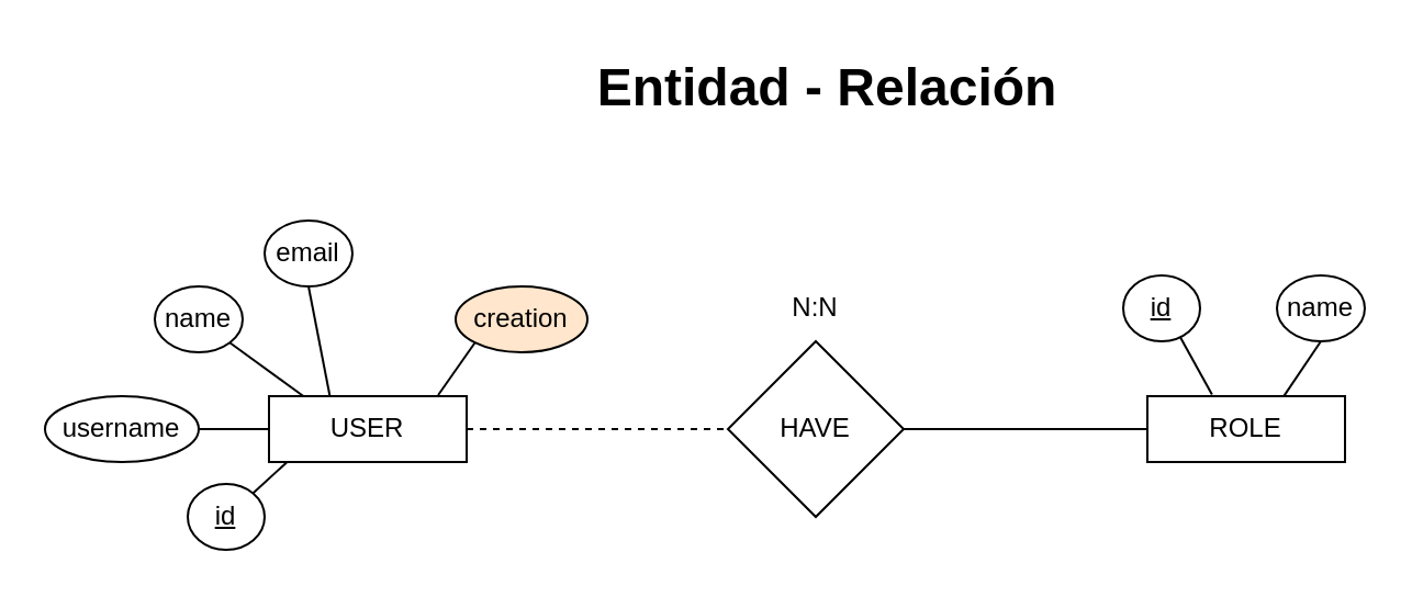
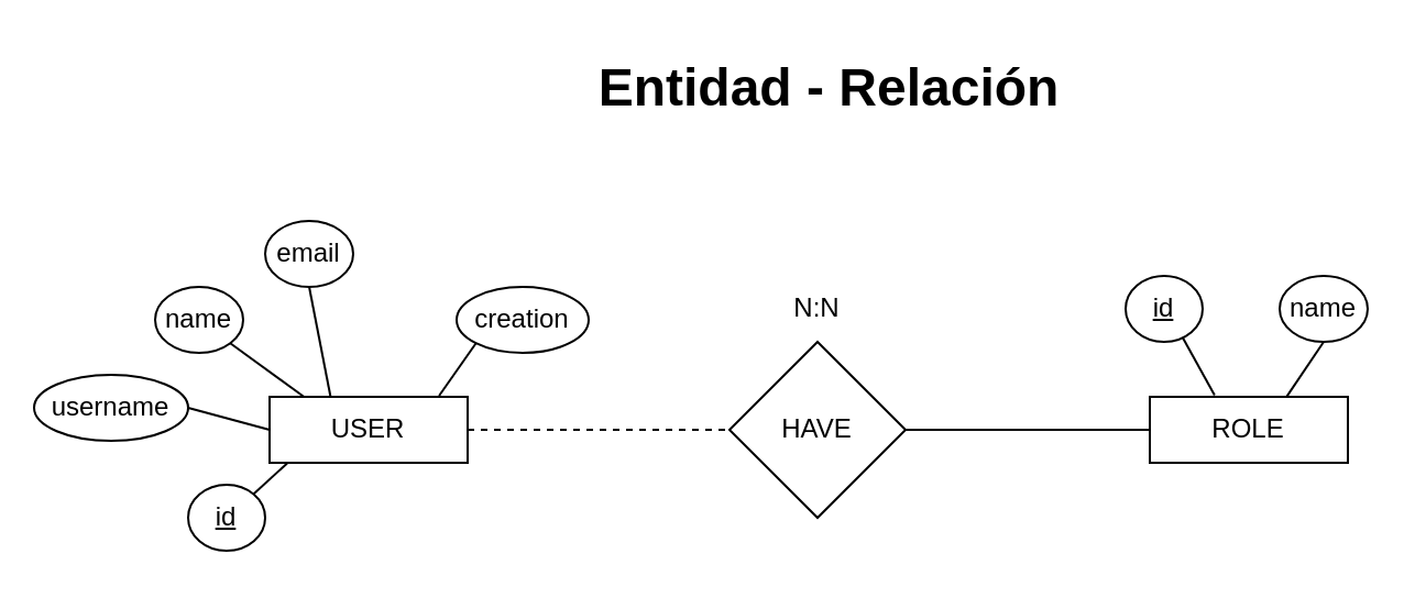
  <mxCell id="0" />
  <mxCell id="1" parent="0" />
  <mxCell id="2" style="rounded=0;orthogonalLoop=1;jettySize=auto;html=1;exitX=1;exitY=0.5;exitDx=0;exitDy=0;entryX=0;entryY=0.5;entryDx=0;entryDy=0;endArrow=none;endFill=0;dashed=1;" edge="1" parent="1" source="3" target="16"><mxGeometry relative="1" as="geometry"><mxPoint x="325" y="195" as="targetPoint" /></mxGeometry></mxCell>
  <mxCell id="3" value="USER" style="rounded=0;whiteSpace=wrap;html=1;" vertex="1" parent="1"><mxGeometry x="122" y="180" width="90" height="30" as="geometry" /></mxCell>
  <mxCell id="4" value="id" style="ellipse;whiteSpace=wrap;html=1;fontStyle=4" vertex="1" parent="1"><mxGeometry x="85" y="220" width="35" height="30" as="geometry" /></mxCell>
  <mxCell id="5" style="rounded=0;orthogonalLoop=1;jettySize=auto;html=1;exitX=1;exitY=0;exitDx=0;exitDy=0;entryX=0.089;entryY=1.007;entryDx=0;entryDy=0;endArrow=none;endFill=0;entryPerimeter=0;" edge="1" parent="1" source="4" target="3"><mxGeometry relative="1" as="geometry"><mxPoint x="119.41" y="227.41" as="sourcePoint" /></mxGeometry></mxCell>
  <mxCell id="6" style="rounded=0;orthogonalLoop=1;jettySize=auto;html=1;exitX=1;exitY=0.5;exitDx=0;exitDy=0;entryX=0;entryY=0.5;entryDx=0;entryDy=0;endArrow=none;endFill=0;" edge="1" parent="1" source="7" target="3"><mxGeometry relative="1" as="geometry" /></mxCell>
- <mxCell id="7" value="username" style="ellipse;whiteSpace=wrap;html=1;fontStyle=0" vertex="1" parent="1"><mxGeometry x="20" y="180" width="70" height="30" as="geometry" /></mxCell>
+ <mxCell id="7" value="username" style="ellipse;whiteSpace=wrap;html=1;fontStyle=0" vertex="1" parent="1"><mxGeometry x="15" y="170" width="70" height="30" as="geometry" /></mxCell>
  <mxCell id="8" style="rounded=0;orthogonalLoop=1;jettySize=auto;html=1;exitX=1;exitY=1;exitDx=0;exitDy=0;entryX=0.174;entryY=-0.001;entryDx=0;entryDy=0;endArrow=none;endFill=0;entryPerimeter=0;" edge="1" parent="1" source="9" target="3"><mxGeometry relative="1" as="geometry" /></mxCell>
  <mxCell id="9" value="name" style="ellipse;whiteSpace=wrap;html=1;fontStyle=0" vertex="1" parent="1"><mxGeometry x="70" y="130" width="40" height="30" as="geometry" /></mxCell>
  <mxCell id="10" style="rounded=0;orthogonalLoop=1;jettySize=auto;html=1;exitX=0.5;exitY=1;exitDx=0;exitDy=0;entryX=0.308;entryY=-0.001;entryDx=0;entryDy=0;endArrow=none;endFill=0;entryPerimeter=0;" edge="1" parent="1" source="11" target="3"><mxGeometry relative="1" as="geometry" /></mxCell>
  <mxCell id="11" value="email" style="ellipse;whiteSpace=wrap;html=1;fontStyle=0" vertex="1" parent="1"><mxGeometry x="120" y="100" width="40" height="30" as="geometry" /></mxCell>
- <mxCell id="12" value="creation" style="ellipse;whiteSpace=wrap;html=1;fontStyle=0;fillColor=#ffe6cc;" vertex="1" parent="1"><mxGeometry x="207" y="130" width="60" height="30" as="geometry" /></mxCell>
+ <mxCell id="12" value="creation" style="ellipse;whiteSpace=wrap;html=1;fontStyle=0" vertex="1" parent="1"><mxGeometry x="207" y="130" width="60" height="30" as="geometry" /></mxCell>
  <mxCell id="13" value="ROLE" style="rounded=0;whiteSpace=wrap;html=1;" vertex="1" parent="1"><mxGeometry x="522" y="180" width="90" height="30" as="geometry" /></mxCell>
  <mxCell id="14" style="rounded=0;orthogonalLoop=1;jettySize=auto;html=1;exitX=1;exitY=0.5;exitDx=0;exitDy=0;entryX=0;entryY=0.5;entryDx=0;entryDy=0;endArrow=none;endFill=0;" edge="1" parent="1" source="16" target="13"><mxGeometry relative="1" as="geometry"><mxPoint x="435" y="195" as="sourcePoint" /></mxGeometry></mxCell>
  <mxCell id="15" style="rounded=0;orthogonalLoop=1;jettySize=auto;html=1;exitX=0;exitY=1;exitDx=0;exitDy=0;entryX=0.856;entryY=-0.016;entryDx=0;entryDy=0;entryPerimeter=0;endArrow=none;endFill=0;" edge="1" parent="1" source="12" target="3"><mxGeometry relative="1" as="geometry" /></mxCell>
  <mxCell id="16" value="HAVE" style="rhombus;whiteSpace=wrap;html=1;" vertex="1" parent="1"><mxGeometry x="331" y="155" width="80" height="80" as="geometry" /></mxCell>
  <mxCell id="17" value="id" style="ellipse;whiteSpace=wrap;html=1;fontStyle=4" vertex="1" parent="1"><mxGeometry x="511" y="125" width="35" height="30" as="geometry" /></mxCell>
  <mxCell id="18" style="rounded=0;orthogonalLoop=1;jettySize=auto;html=1;exitX=0.744;exitY=0.941;exitDx=0;exitDy=0;entryX=0.327;entryY=-0.024;entryDx=0;entryDy=0;entryPerimeter=0;endArrow=none;endFill=0;exitPerimeter=0;" edge="1" parent="1" source="17" target="13"><mxGeometry relative="1" as="geometry" /></mxCell>
  <mxCell id="19" value="name" style="ellipse;whiteSpace=wrap;html=1;fontStyle=0" vertex="1" parent="1"><mxGeometry x="581" y="125" width="40" height="30" as="geometry" /></mxCell>
  <mxCell id="20" style="rounded=0;orthogonalLoop=1;jettySize=auto;html=1;exitX=0.5;exitY=1;exitDx=0;exitDy=0;entryX=0.689;entryY=0.007;entryDx=0;entryDy=0;entryPerimeter=0;endArrow=none;endFill=0;" edge="1" parent="1" source="19" target="13"><mxGeometry relative="1" as="geometry" /></mxCell>
  <mxCell id="21" value="Entidad - Relación" style="text;strokeColor=none;fillColor=none;html=1;fontSize=24;fontStyle=1;verticalAlign=middle;align=center;" vertex="1" parent="1"><mxGeometry x="241" y="20" width="270" height="40" as="geometry" /></mxCell>
  <mxCell id="22" value="N:N" style="text;html=1;align=center;verticalAlign=middle;whiteSpace=wrap;rounded=0;" vertex="1" parent="1"><mxGeometry x="341" y="125" width="60" height="30" as="geometry" /></mxCell>
